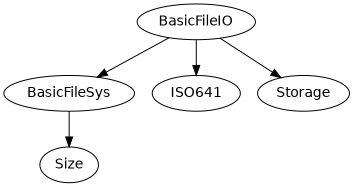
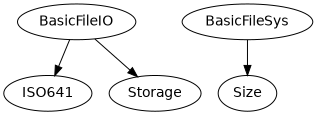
  digraph {
    node [fontname=helvetica]
    BasicFileIO
    BasicFileSys
    n3 [label=ISO641]
    Storage [shape=ellipse]
    Size
-   BasicFileIO -> BasicFileSys
    BasicFileIO -> n3
    BasicFileIO -> Storage
    BasicFileSys -> Size
  }
